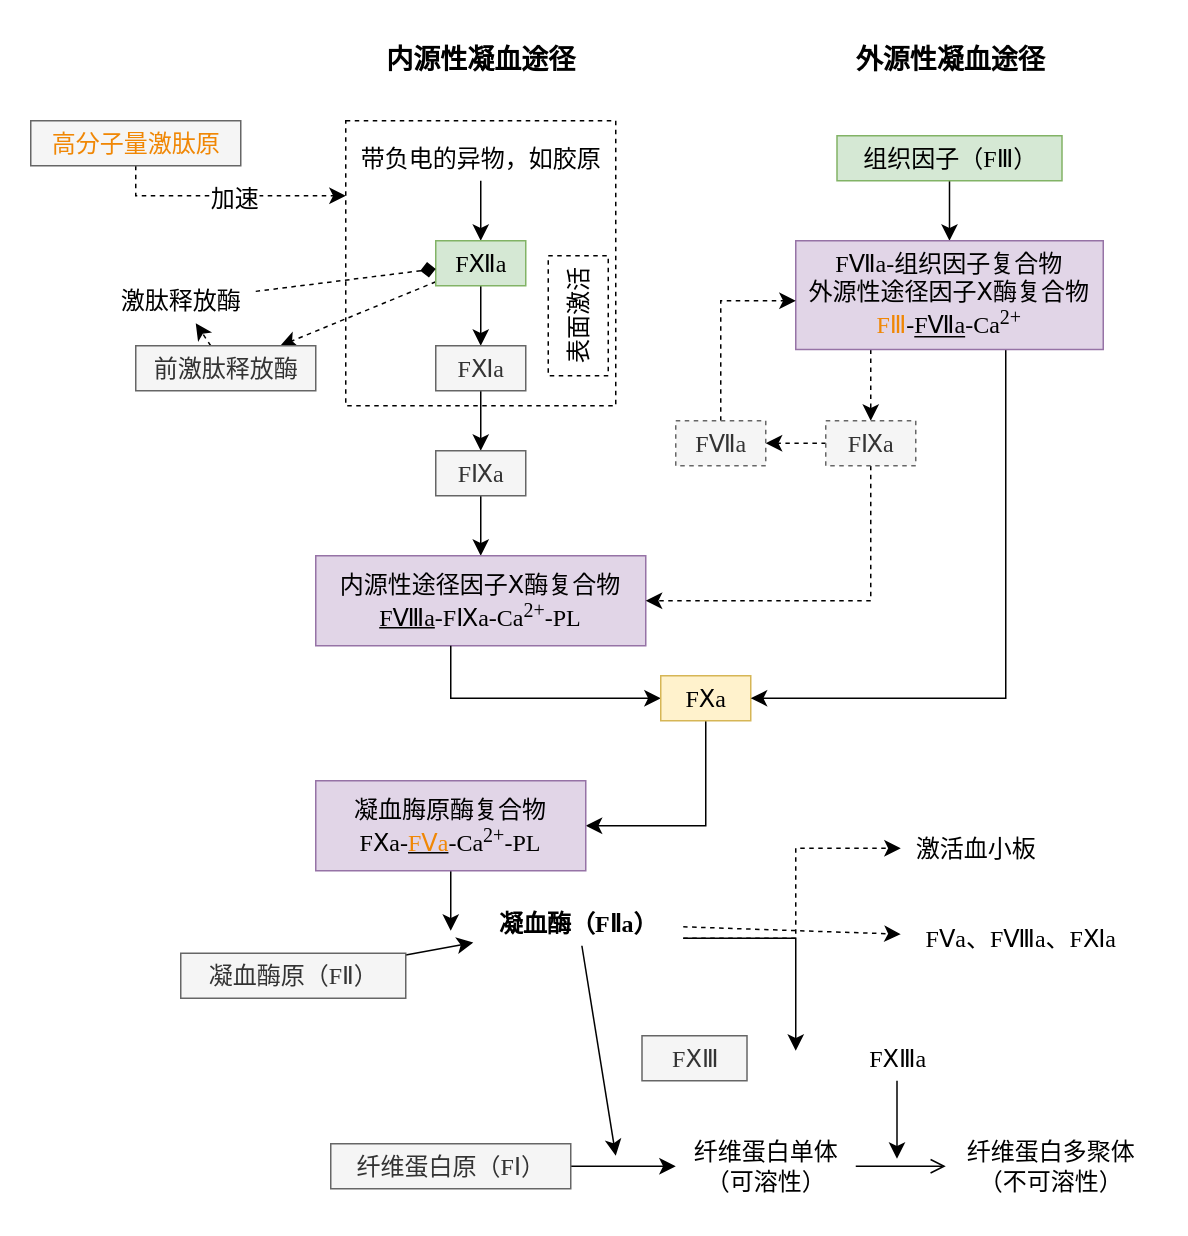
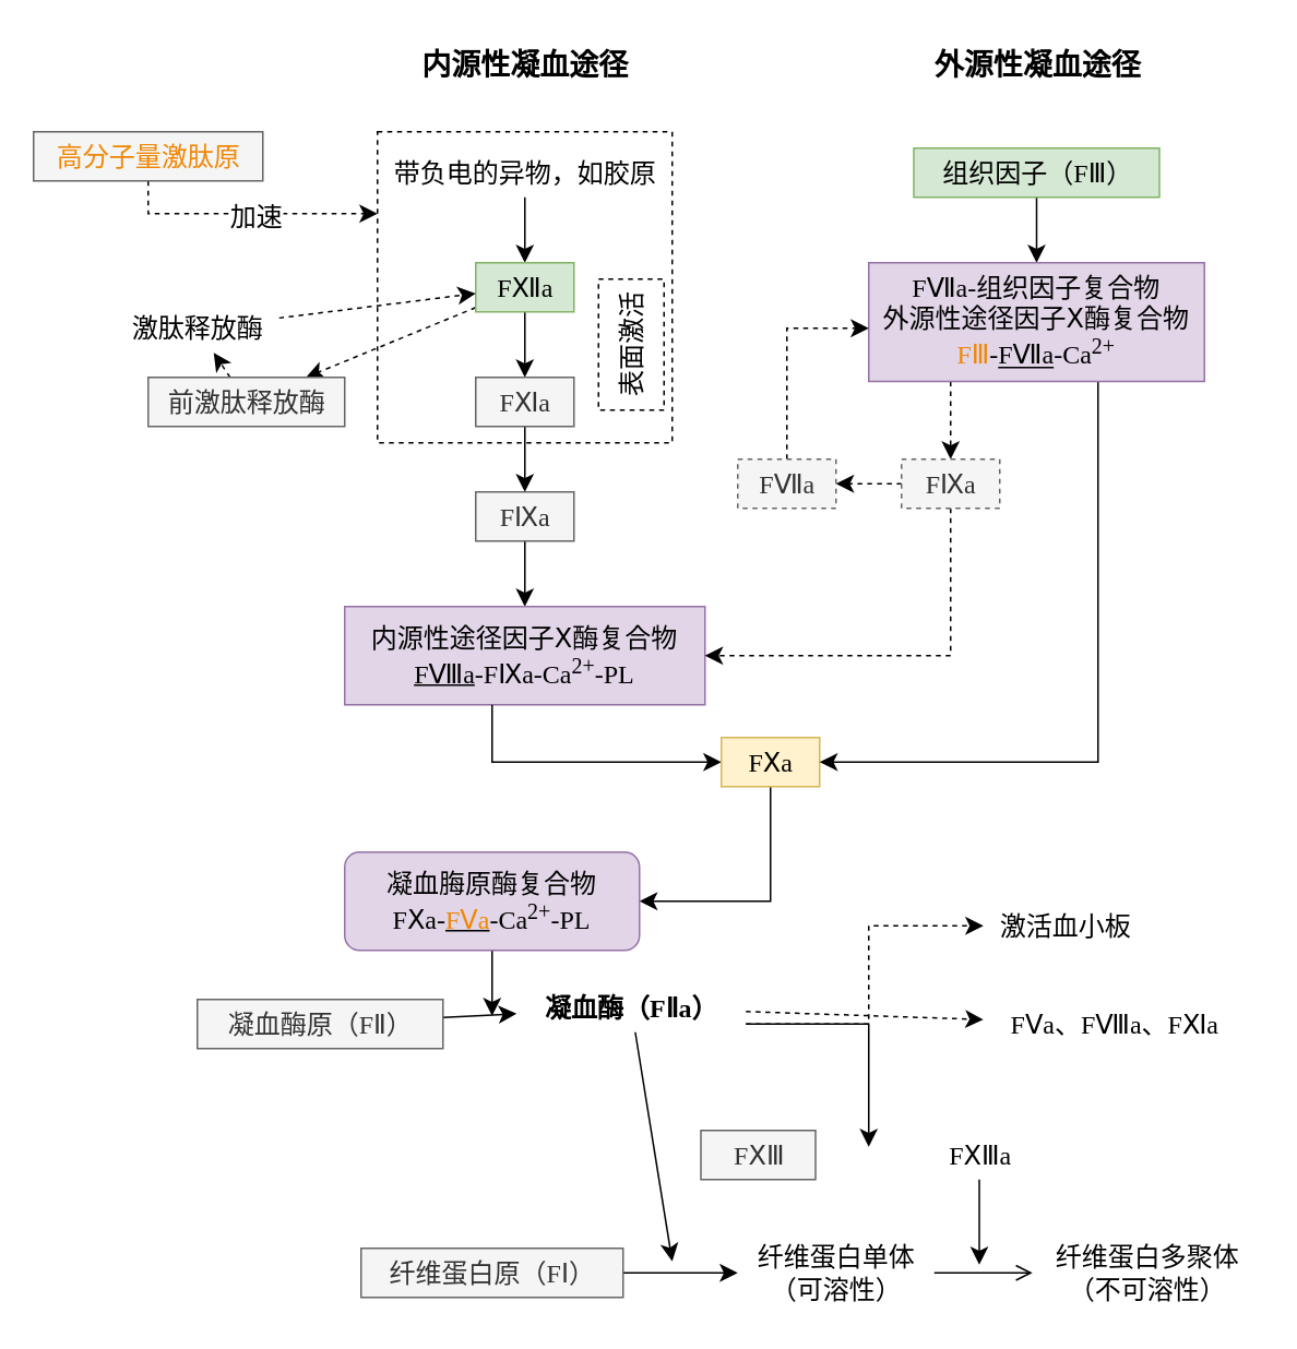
  <mxCell id="0" />
  <mxCell id="1" parent="0" />
  <mxCell id="2" value="" style="rounded=0;whiteSpace=wrap;html=1;fontSize=16;dashed=1;fillColor=none;fontFamily=Noto Sans SC;" parent="1" vertex="1"><mxGeometry x="230" y="80" width="180" height="190" as="geometry" /></mxCell>
  <mxCell id="3" value="&lt;font style=&quot;font-size: 18px;&quot;&gt;内源性凝血途径&lt;/font&gt;" style="text;html=1;align=center;verticalAlign=middle;resizable=0;points=[];autosize=1;strokeColor=none;fillColor=none;fontSize=16;fontStyle=1;fontFamily=Noto Serif SC;" parent="1" vertex="1"><mxGeometry x="245" y="20" width="150" height="40" as="geometry" /></mxCell>
  <mxCell id="4" value="&lt;span style=&quot;font-size: 18px;&quot;&gt;外源性凝血途径&lt;/span&gt;" style="text;html=1;align=center;verticalAlign=middle;resizable=0;points=[];autosize=1;strokeColor=none;fillColor=none;fontSize=16;fontStyle=1;fontFamily=Noto Serif SC;" parent="1" vertex="1"><mxGeometry x="557.5" y="20" width="150" height="40" as="geometry" /></mxCell>
  <mxCell id="5" value="" style="edgeStyle=none;curved=1;rounded=0;orthogonalLoop=1;jettySize=auto;html=1;fontSize=12;startSize=8;endSize=8;fontFamily=Noto Sans SC;" parent="1" source="6" target="9" edge="1"><mxGeometry relative="1" as="geometry" /></mxCell>
  <mxCell id="6" value="带负电的异物，如胶原" style="text;html=1;align=center;verticalAlign=middle;resizable=0;points=[];autosize=1;strokeColor=none;fillColor=none;fontSize=16;fontFamily=Noto Sans SC;" parent="1" vertex="1"><mxGeometry x="230" y="90" width="180" height="30" as="geometry" /></mxCell>
  <mxCell id="7" value="" style="edgeStyle=none;curved=1;rounded=0;orthogonalLoop=1;jettySize=auto;html=1;fontSize=12;startSize=8;endSize=8;fontFamily=Noto Sans SC;" parent="1" source="9" target="11" edge="1"><mxGeometry relative="1" as="geometry" /></mxCell>
  <mxCell id="8" value="" style="edgeStyle=none;curved=1;rounded=0;orthogonalLoop=1;jettySize=auto;html=1;fontSize=12;startSize=8;endSize=8;dashed=1;fontFamily=Noto Sans SC;" parent="1" source="9" target="13" edge="1"><mxGeometry relative="1" as="geometry" /></mxCell>
  <mxCell id="9" value="FⅫa" style="text;html=1;align=center;verticalAlign=middle;resizable=0;points=[];autosize=1;fontSize=16;fillColor=#d5e8d4;strokeColor=#82b366;fontFamily=Noto Sans SC;" parent="1" vertex="1"><mxGeometry x="290" y="160" width="60" height="30" as="geometry" /></mxCell>
  <mxCell id="10" value="" style="edgeStyle=none;curved=1;rounded=0;orthogonalLoop=1;jettySize=auto;html=1;fontSize=12;startSize=8;endSize=8;fontFamily=Noto Sans SC;" parent="1" source="11" target="21" edge="1"><mxGeometry relative="1" as="geometry" /></mxCell>
  <mxCell id="11" value="FⅪa" style="text;html=1;align=center;verticalAlign=middle;resizable=0;points=[];autosize=1;fontSize=16;fillColor=#f5f5f5;fontColor=#333333;strokeColor=#666666;fontFamily=Noto Sans SC;" parent="1" vertex="1"><mxGeometry x="290" y="230" width="60" height="30" as="geometry" /></mxCell>
  <mxCell id="12" value="" style="edgeStyle=none;curved=1;rounded=0;orthogonalLoop=1;jettySize=auto;html=1;fontSize=12;startSize=8;endSize=8;dashed=1;fontFamily=Noto Sans SC;" parent="1" source="13" target="15" edge="1"><mxGeometry relative="1" as="geometry" /></mxCell>
  <mxCell id="13" value="前激肽释放酶" style="text;html=1;align=center;verticalAlign=middle;resizable=0;points=[];autosize=1;fontSize=16;fillColor=#f5f5f5;fontColor=#333333;strokeColor=#666666;fontFamily=Noto Sans SC;" parent="1" vertex="1"><mxGeometry x="90" y="230" width="120" height="30" as="geometry" /></mxCell>
- <mxCell id="14" style="edgeStyle=none;curved=1;rounded=0;orthogonalLoop=1;jettySize=auto;html=1;fontSize=12;startSize=8;endSize=8;dashed=1;fontFamily=Noto Sans SC;endArrow=diamond;" parent="1" source="15" target="9" edge="1"><mxGeometry relative="1" as="geometry" /></mxCell>
+ <mxCell id="14" style="edgeStyle=none;curved=1;rounded=0;orthogonalLoop=1;jettySize=auto;html=1;fontSize=12;startSize=8;endSize=8;dashed=1;fontFamily=Noto Sans SC;" parent="1" source="15" target="9" edge="1"><mxGeometry relative="1" as="geometry" /></mxCell>
  <mxCell id="15" value="激肽释放酶" style="text;html=1;align=center;verticalAlign=middle;resizable=0;points=[];autosize=1;fontSize=16;fontFamily=Noto Sans SC;" parent="1" vertex="1"><mxGeometry x="70" y="185" width="100" height="30" as="geometry" /></mxCell>
  <mxCell id="16" value="表面激活" style="whiteSpace=wrap;html=1;fontSize=16;horizontal=0;dashed=1;fontFamily=Noto Sans SC;" parent="1" vertex="1"><mxGeometry x="365" y="170" width="40" height="80" as="geometry" /></mxCell>
  <mxCell id="17" style="edgeStyle=orthogonalEdgeStyle;rounded=0;orthogonalLoop=1;jettySize=auto;html=1;fontSize=12;startSize=8;endSize=8;dashed=1;fontFamily=Noto Sans SC;" parent="1" source="19" target="2" edge="1"><mxGeometry relative="1" as="geometry"><Array as="points"><mxPoint x="90" y="130" /></Array></mxGeometry></mxCell>
  <mxCell id="18" value="加速" style="edgeLabel;html=1;align=center;verticalAlign=middle;resizable=0;points=[];fontSize=16;fontFamily=Noto Sans SC;" parent="17" vertex="1" connectable="0"><mxGeometry x="-0.109" y="-1" relative="1" as="geometry"><mxPoint x="14" as="offset" /></mxGeometry></mxCell>
  <mxCell id="19" value="&lt;font color=&quot;#f08705&quot;&gt;高分子量激肽原&lt;/font&gt;" style="text;html=1;align=center;verticalAlign=middle;resizable=0;points=[];autosize=1;strokeColor=#666666;fillColor=#f5f5f5;fontSize=16;fontColor=#333333;fontFamily=Noto Sans SC;" parent="1" vertex="1"><mxGeometry y="80" width="140" height="30" as="geometry" x="20" /></mxCell>
  <mxCell id="20" value="" style="edgeStyle=none;curved=1;rounded=0;orthogonalLoop=1;jettySize=auto;html=1;fontSize=12;startSize=8;endSize=8;entryX=0.5;entryY=0;entryDx=0;entryDy=0;fontFamily=Noto Sans SC;" parent="1" source="21" target="22" edge="1"><mxGeometry relative="1" as="geometry"><mxPoint x="320" y="355" as="targetPoint" /></mxGeometry></mxCell>
  <mxCell id="21" value="FⅨa" style="text;html=1;align=center;verticalAlign=middle;resizable=0;points=[];autosize=1;fontSize=16;fillColor=#f5f5f5;fontColor=#333333;strokeColor=#666666;fontFamily=Noto Sans SC;" parent="1" vertex="1"><mxGeometry x="290" y="300" width="60" height="30" as="geometry" /></mxCell>
  <mxCell id="22" value="内源性途径因子Ⅹ酶复合物&lt;br style=&quot;border-color: var(--border-color);&quot;&gt;&lt;u&gt;FⅧa&lt;/u&gt;-FⅨa-Ca&lt;sup style=&quot;border-color: var(--border-color);&quot;&gt;2+&lt;/sup&gt;-PL" style="rounded=0;whiteSpace=wrap;html=1;fontSize=16;fillColor=#e1d5e7;strokeColor=#9673a6;fontFamily=Noto Sans SC;" parent="1" vertex="1"><mxGeometry x="210" y="370" width="220" height="60" as="geometry" /></mxCell>
  <mxCell id="23" value="" style="edgeStyle=orthogonalEdgeStyle;rounded=0;orthogonalLoop=1;jettySize=auto;html=1;fontSize=12;startSize=8;endSize=8;fontFamily=Noto Sans SC;" parent="1" source="22" target="25" edge="1"><mxGeometry relative="1" as="geometry"><mxPoint x="470" y="470" as="targetPoint" /><mxPoint x="300" y="430" as="sourcePoint" /><Array as="points"><mxPoint x="300" y="465" /></Array></mxGeometry></mxCell>
  <mxCell id="24" style="edgeStyle=orthogonalEdgeStyle;rounded=0;orthogonalLoop=1;jettySize=auto;html=1;fontSize=12;startSize=8;endSize=8;fontFamily=Noto Sans SC;" parent="1" source="25" target="37" edge="1"><mxGeometry relative="1" as="geometry"><Array as="points"><mxPoint x="470" y="550" /></Array></mxGeometry></mxCell>
  <mxCell id="25" value="FⅩa" style="text;html=1;align=center;verticalAlign=middle;resizable=0;points=[];autosize=1;strokeColor=#d6b656;fillColor=#fff2cc;fontSize=16;fontFamily=Noto Sans SC;" parent="1" vertex="1"><mxGeometry x="440" y="450" width="60" height="30" as="geometry" /></mxCell>
  <mxCell id="26" value="" style="edgeStyle=none;curved=1;rounded=0;orthogonalLoop=1;jettySize=auto;html=1;fontSize=12;startSize=8;endSize=8;fontFamily=Noto Sans SC;" parent="1" source="27" target="30" edge="1"><mxGeometry relative="1" as="geometry" /></mxCell>
  <mxCell id="27" value="组织因子（FⅢ）" style="text;html=1;align=center;verticalAlign=middle;resizable=0;points=[];autosize=1;strokeColor=#82b366;fillColor=#d5e8d4;fontSize=16;fontFamily=Noto Sans SC;" parent="1" vertex="1"><mxGeometry x="557.5" y="90" width="150" height="30" as="geometry" /></mxCell>
  <mxCell id="28" style="edgeStyle=orthogonalEdgeStyle;rounded=0;orthogonalLoop=1;jettySize=auto;html=1;fontSize=12;startSize=8;endSize=8;dashed=1;fontFamily=Noto Sans SC;" parent="1" source="30" target="33" edge="1"><mxGeometry relative="1" as="geometry"><Array as="points"><mxPoint x="580" y="250" /><mxPoint x="580" y="250" /></Array></mxGeometry></mxCell>
  <mxCell id="29" style="edgeStyle=orthogonalEdgeStyle;rounded=0;orthogonalLoop=1;jettySize=auto;html=1;fontSize=12;startSize=8;endSize=8;fontFamily=Noto Sans SC;" parent="1" source="30" target="25" edge="1"><mxGeometry relative="1" as="geometry"><Array as="points"><mxPoint x="670" y="465" /></Array></mxGeometry></mxCell>
  <mxCell id="30" value="FⅦa-组织因子复合物&lt;br&gt;外源性途径因子Ⅹ酶复合物&lt;br&gt;&lt;font color=&quot;#f08705&quot;&gt;FⅢ&lt;/font&gt;-&lt;u&gt;FⅦa&lt;/u&gt;-Ca&lt;sup&gt;2+&lt;/sup&gt;" style="whiteSpace=wrap;html=1;fontSize=16;fillColor=#e1d5e7;strokeColor=#9673a6;fontFamily=Noto Sans SC;" parent="1" vertex="1"><mxGeometry x="530" y="160" width="205" height="72.5" as="geometry" /></mxCell>
  <mxCell id="31" value="" style="edgeStyle=orthogonalEdgeStyle;rounded=0;orthogonalLoop=1;jettySize=auto;html=1;fontSize=12;startSize=8;endSize=8;dashed=1;fontFamily=Noto Sans SC;" parent="1" source="33" target="22" edge="1"><mxGeometry relative="1" as="geometry"><mxPoint x="470" y="335" as="targetPoint" /><Array as="points"><mxPoint x="580" y="400" /></Array></mxGeometry></mxCell>
  <mxCell id="32" value="" style="edgeStyle=none;curved=1;rounded=0;orthogonalLoop=1;jettySize=auto;html=1;fontSize=12;startSize=8;endSize=8;dashed=1;fontFamily=Noto Sans SC;" parent="1" source="33" target="35" edge="1"><mxGeometry relative="1" as="geometry" /></mxCell>
  <mxCell id="33" value="FⅨa" style="text;html=1;align=center;verticalAlign=middle;resizable=0;points=[];autosize=1;strokeColor=#666666;fillColor=#f5f5f5;fontSize=16;fontColor=#333333;dashed=1;fontFamily=Noto Sans SC;" parent="1" vertex="1"><mxGeometry x="550" y="280" width="60" height="30" as="geometry" /></mxCell>
  <mxCell id="34" style="edgeStyle=orthogonalEdgeStyle;rounded=0;orthogonalLoop=1;jettySize=auto;html=1;fontSize=12;startSize=8;endSize=8;dashed=1;fontFamily=Noto Sans SC;" parent="1" source="35" target="30" edge="1"><mxGeometry relative="1" as="geometry"><Array as="points"><mxPoint x="480" y="200" /></Array></mxGeometry></mxCell>
  <mxCell id="35" value="FⅦa" style="text;html=1;align=center;verticalAlign=middle;resizable=0;points=[];autosize=1;strokeColor=#666666;fillColor=#f5f5f5;fontSize=16;dashed=1;fontColor=#333333;fontFamily=Noto Sans SC;" parent="1" vertex="1"><mxGeometry x="450" y="280" width="60" height="30" as="geometry" /></mxCell>
  <mxCell id="36" style="edgeStyle=none;curved=1;rounded=0;orthogonalLoop=1;jettySize=auto;html=1;fontSize=12;startSize=8;endSize=8;fontFamily=Noto Sans SC;" parent="1" source="37" edge="1"><mxGeometry relative="1" as="geometry"><mxPoint x="300" y="620" as="targetPoint" /></mxGeometry></mxCell>
- <mxCell id="37" value="凝血脢原酶复合物&lt;br&gt;FⅩa-&lt;u&gt;&lt;font color=&quot;#f08705&quot;&gt;FⅤa&lt;/font&gt;&lt;/u&gt;-Ca&lt;sup&gt;2+&lt;/sup&gt;-PL" style="whiteSpace=wrap;html=1;fontSize=16;fillColor=#e1d5e7;strokeColor=#9673a6;fontFamily=Noto Sans SC;" parent="1" vertex="1"><mxGeometry x="210" y="520" width="180" height="60" as="geometry" /></mxCell>
+ <mxCell id="37" value="凝血脢原酶复合物&lt;br&gt;FⅩa-&lt;u&gt;&lt;font color=&quot;#f08705&quot;&gt;FⅤa&lt;/font&gt;&lt;/u&gt;-Ca&lt;sup&gt;2+&lt;/sup&gt;-PL" style="whiteSpace=wrap;html=1;fontSize=16;fillColor=#e1d5e7;strokeColor=#9673a6;fontFamily=Noto Sans SC;rounded=1;" parent="1" vertex="1"><mxGeometry x="210" y="520" width="180" height="60" as="geometry" /></mxCell>
  <mxCell id="38" value="" style="edgeStyle=none;curved=1;rounded=0;orthogonalLoop=1;jettySize=auto;html=1;fontSize=12;startSize=8;endSize=8;fontFamily=Noto Sans SC;" parent="1" source="39" target="44" edge="1"><mxGeometry relative="1" as="geometry" /></mxCell>
- <mxCell id="39" value="凝血酶原（FⅡ）" style="text;html=1;align=center;verticalAlign=middle;resizable=0;points=[];autosize=1;strokeColor=#666666;fillColor=#f5f5f5;fontSize=16;fontColor=#333333;fontFamily=Noto Sans SC;" parent="1" vertex="1"><mxGeometry x="120" y="635" width="150" height="30" as="geometry" /></mxCell>
+ <mxCell id="39" value="凝血酶原（FⅡ）" style="text;html=1;align=center;verticalAlign=middle;resizable=0;points=[];autosize=1;strokeColor=#666666;fillColor=#f5f5f5;fontSize=16;fontColor=#333333;fontFamily=Noto Sans SC;" parent="1" vertex="1"><mxGeometry x="120" y="610" width="150" height="30" as="geometry" /></mxCell>
  <mxCell id="40" style="edgeStyle=none;curved=1;rounded=0;orthogonalLoop=1;jettySize=auto;html=1;fontSize=12;startSize=8;endSize=8;fontFamily=Noto Sans SC;" parent="1" source="44" edge="1"><mxGeometry relative="1" as="geometry"><mxPoint x="410" y="770" as="targetPoint" /></mxGeometry></mxCell>
  <mxCell id="41" style="edgeStyle=orthogonalEdgeStyle;rounded=0;orthogonalLoop=1;jettySize=auto;html=1;fontSize=12;startSize=8;endSize=8;fontFamily=Noto Sans SC;" parent="1" source="44" edge="1"><mxGeometry relative="1" as="geometry"><mxPoint x="530" y="700" as="targetPoint" /><Array as="points"><mxPoint x="530" y="625" /></Array></mxGeometry></mxCell>
  <mxCell id="42" value="" style="edgeStyle=none;curved=1;rounded=0;orthogonalLoop=1;jettySize=auto;html=1;fontSize=12;startSize=8;endSize=8;dashed=1;fontFamily=Noto Sans SC;" parent="1" source="44" target="53" edge="1"><mxGeometry relative="1" as="geometry" /></mxCell>
  <mxCell id="43" style="edgeStyle=orthogonalEdgeStyle;rounded=0;orthogonalLoop=1;jettySize=auto;html=1;fontSize=12;startSize=8;endSize=8;dashed=1;fontFamily=Noto Sans SC;" parent="1" source="44" target="54" edge="1"><mxGeometry relative="1" as="geometry"><Array as="points"><mxPoint x="530" y="625" /><mxPoint x="530" y="565" /></Array></mxGeometry></mxCell>
  <mxCell id="44" value="凝血酶（FⅡa）" style="text;html=1;align=center;verticalAlign=middle;resizable=0;points=[];autosize=1;strokeColor=none;fillColor=none;fontSize=16;fontStyle=1;fontFamily=Noto Sans SC;" parent="1" vertex="1"><mxGeometry x="315" y="600" width="140" height="30" as="geometry" /></mxCell>
  <mxCell id="45" value="FⅩⅢ" style="text;html=1;align=center;verticalAlign=middle;resizable=0;points=[];autosize=1;strokeColor=#666666;fillColor=#f5f5f5;fontSize=16;fontColor=#333333;fontFamily=Noto Sans SC;" parent="1" vertex="1"><mxGeometry x="427.5" y="690" width="70" height="30" as="geometry" /></mxCell>
  <mxCell id="46" style="edgeStyle=none;curved=1;rounded=0;orthogonalLoop=1;jettySize=auto;html=1;fontSize=12;startSize=8;endSize=8;fontFamily=Noto Sans SC;" parent="1" source="47" edge="1"><mxGeometry relative="1" as="geometry"><mxPoint x="597.5" y="772" as="targetPoint" /></mxGeometry></mxCell>
  <mxCell id="47" value="FⅩⅢa" style="text;html=1;align=center;verticalAlign=middle;resizable=0;points=[];autosize=1;strokeColor=none;fillColor=none;fontSize=16;fontFamily=Noto Sans SC;" parent="1" vertex="1"><mxGeometry x="562.5" y="690" width="70" height="30" as="geometry" /></mxCell>
  <mxCell id="48" value="" style="edgeStyle=none;curved=1;rounded=0;orthogonalLoop=1;jettySize=auto;html=1;fontSize=12;startSize=8;endSize=8;fontFamily=Noto Sans SC;" parent="1" source="49" target="51" edge="1"><mxGeometry relative="1" as="geometry" /></mxCell>
  <mxCell id="49" value="纤维蛋白原（FⅠ）" style="text;html=1;align=center;verticalAlign=middle;resizable=0;points=[];autosize=1;strokeColor=#666666;fillColor=#f5f5f5;fontSize=16;fontColor=#333333;fontFamily=Noto Sans SC;" parent="1" vertex="1"><mxGeometry x="220" y="762" width="160" height="30" as="geometry" /></mxCell>
  <mxCell id="50" value="" style="edgeStyle=none;curved=1;rounded=0;orthogonalLoop=1;jettySize=auto;html=1;fontSize=12;startSize=8;endSize=8;fontFamily=Noto Sans SC;endArrow=open;" parent="1" source="51" target="52" edge="1"><mxGeometry relative="1" as="geometry" /></mxCell>
  <mxCell id="51" value="纤维蛋白单体&lt;br&gt;（可溶性）" style="text;html=1;align=center;verticalAlign=middle;resizable=0;points=[];autosize=1;strokeColor=none;fillColor=none;fontSize=16;fontFamily=Noto Sans SC;" parent="1" vertex="1"><mxGeometry x="450" y="752" width="120" height="50" as="geometry" /></mxCell>
  <mxCell id="52" value="纤维蛋白多聚体&lt;br&gt;（不可溶性）" style="text;html=1;align=center;verticalAlign=middle;resizable=0;points=[];autosize=1;strokeColor=none;fillColor=none;fontSize=16;fontFamily=Noto Sans SC;" parent="1" vertex="1"><mxGeometry x="630" y="752" width="140" height="50" as="geometry" /></mxCell>
  <mxCell id="53" value="FⅤa、FⅧa、FⅪa" style="text;html=1;align=center;verticalAlign=middle;resizable=0;points=[];autosize=1;strokeColor=none;fillColor=none;fontSize=16;fontFamily=Noto Sans SC;" parent="1" vertex="1"><mxGeometry x="600" y="610" width="160" height="30" as="geometry" /></mxCell>
  <mxCell id="54" value="激活血小板" style="text;html=1;align=center;verticalAlign=middle;resizable=0;points=[];autosize=1;strokeColor=none;fillColor=none;fontSize=16;fontFamily=Noto Sans SC;" parent="1" vertex="1"><mxGeometry x="600" y="550" width="100" height="30" as="geometry" /></mxCell>
